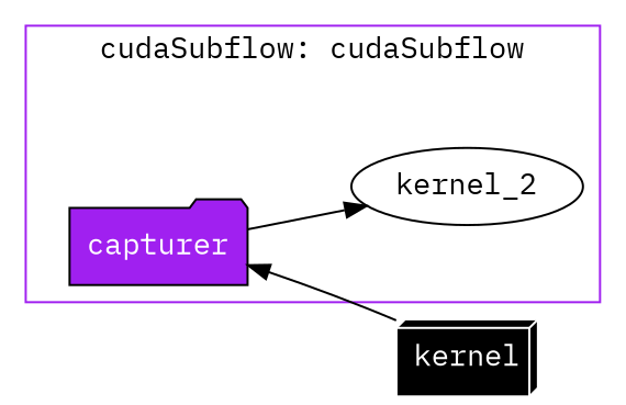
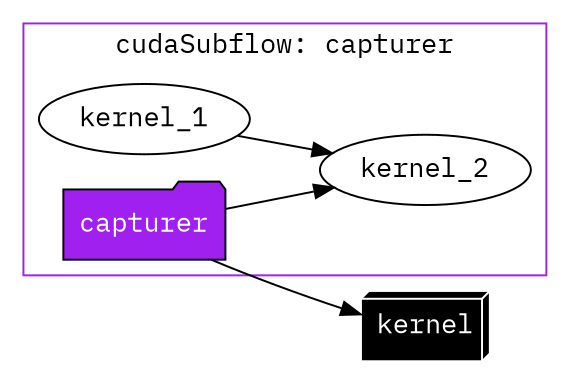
  digraph {
    fontname="IBM Plex Mono"
    rankdir=LR
    node [fontname="IBM Plex Mono"]
    edge [fontname="IBM Plex Mono"]
    n1 [color=black fillcolor=purple fontcolor=white label=capturer shape=folder style=filled]
+   n2 [label=kernel_1]
    n3 [label=kernel_2]
    n4 [color=white fillcolor=black fontcolor=white label=kernel shape=box3d style=filled]
    subgraph cluster_1 {
      color=purple
-     label="cudaSubflow: cudaSubflow"
+     label="cudaSubflow: capturer"
      n1
+     n2
      n3
    }
    n1 -> n3
-   n4 -> n1
+   n2 -> n3
+   n1 -> n4
  }
